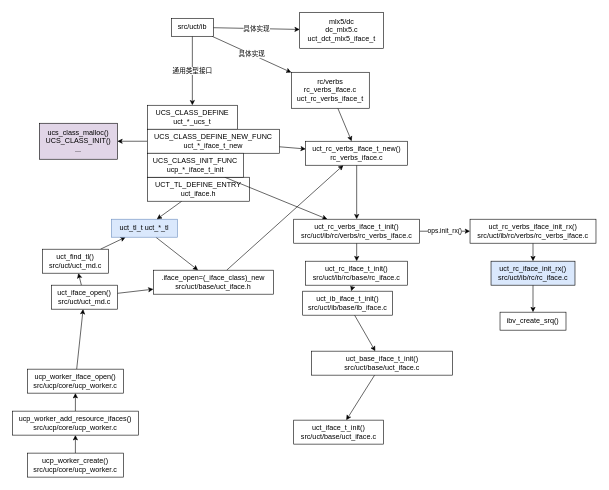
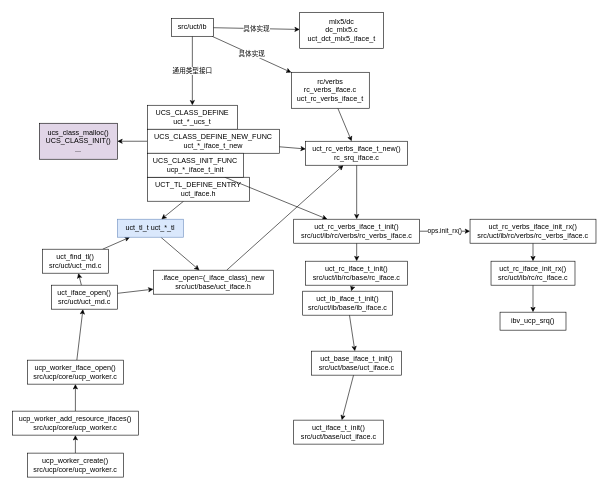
  <mxCell id="0" />
  <mxCell id="1" parent="0" />
  <mxCell id="2" style="edgeStyle=none;shape=connector;rounded=0;orthogonalLoop=1;jettySize=auto;html=1;strokeColor=default;align=center;verticalAlign=middle;fontFamily=Helvetica;fontSize=11;fontColor=default;labelBackgroundColor=default;endArrow=classic;" parent="1" source="3" target="7" edge="1"><mxGeometry relative="1" as="geometry" /></mxCell>
  <mxCell id="3" value="ucp_worker_create()&lt;div&gt;src/ucp/core/ucp_worker.c&lt;/div&gt;" style="rounded=0;whiteSpace=wrap;html=1;autosize=1;" parent="1" vertex="1"><mxGeometry x="45" y="755" width="160" height="40" as="geometry" /></mxCell>
  <mxCell id="4" style="edgeStyle=none;shape=connector;rounded=0;orthogonalLoop=1;jettySize=auto;html=1;strokeColor=default;align=center;verticalAlign=middle;fontFamily=Helvetica;fontSize=11;fontColor=default;labelBackgroundColor=default;endArrow=classic;" parent="1" source="5" target="10" edge="1"><mxGeometry relative="1" as="geometry" /></mxCell>
- <mxCell id="5" value="ucp_worker_iface_open()&lt;div&gt;src/ucp/core/ucp_worker.c&lt;/div&gt;" style="rounded=0;whiteSpace=wrap;html=1;autosize=1;" parent="1" vertex="1"><mxGeometry x="45" y="615" width="160" height="40" as="geometry" /></mxCell>
+ <mxCell id="5" value="ucp_worker_iface_open()&lt;div&gt;src/ucp/core/ucp_worker.c&lt;/div&gt;" style="rounded=0;whiteSpace=wrap;html=1;autosize=1;" parent="1" vertex="1"><mxGeometry x="45" y="600" width="160" height="40" as="geometry" /></mxCell>
  <mxCell id="6" style="edgeStyle=none;shape=connector;rounded=0;orthogonalLoop=1;jettySize=auto;html=1;strokeColor=default;align=center;verticalAlign=middle;fontFamily=Helvetica;fontSize=11;fontColor=default;labelBackgroundColor=default;endArrow=classic;" parent="1" source="7" target="5" edge="1"><mxGeometry relative="1" as="geometry" /></mxCell>
  <mxCell id="7" value="ucp_worker_add_resource_ifaces()&lt;div&gt;src/ucp/core/ucp_worker.c&lt;/div&gt;" style="rounded=0;whiteSpace=wrap;html=1;autosize=1;" parent="1" vertex="1"><mxGeometry x="20" y="685" width="210" height="40" as="geometry" /></mxCell>
  <mxCell id="8" style="edgeStyle=none;shape=connector;rounded=0;orthogonalLoop=1;jettySize=auto;html=1;strokeColor=default;align=center;verticalAlign=middle;fontFamily=Helvetica;fontSize=11;fontColor=default;labelBackgroundColor=default;endArrow=classic;" parent="1" source="10" target="14" edge="1"><mxGeometry relative="1" as="geometry" /></mxCell>
  <mxCell id="9" style="edgeStyle=none;shape=connector;rounded=0;orthogonalLoop=1;jettySize=auto;html=1;strokeColor=default;align=center;verticalAlign=middle;fontFamily=Helvetica;fontSize=11;fontColor=default;labelBackgroundColor=default;endArrow=classic;" parent="1" source="10" target="12" edge="1"><mxGeometry relative="1" as="geometry" /></mxCell>
  <mxCell id="10" value="uct_iface_open()&lt;div&gt;src/uct/uct_md.c&lt;/div&gt;" style="rounded=0;whiteSpace=wrap;html=1;autosize=1;" parent="1" vertex="1"><mxGeometry x="85" y="475" width="110" height="40" as="geometry" /></mxCell>
  <mxCell id="11" style="edgeStyle=none;shape=connector;rounded=0;orthogonalLoop=1;jettySize=auto;html=1;strokeColor=default;align=center;verticalAlign=middle;fontFamily=Helvetica;fontSize=11;fontColor=default;labelBackgroundColor=default;endArrow=classic;" parent="1" source="12" target="18" edge="1"><mxGeometry relative="1" as="geometry" /></mxCell>
  <mxCell id="12" value=".iface_open&lt;span style=&quot;background-color: transparent; color: light-dark(rgb(0, 0, 0), rgb(255, 255, 255));&quot;&gt;=(_iface_class)_new&lt;/span&gt;&lt;div&gt;&lt;div&gt;src/uct/base/uct_iface.h&lt;/div&gt;&lt;/div&gt;" style="rounded=0;whiteSpace=wrap;html=1;autosize=1;" parent="1" vertex="1"><mxGeometry x="255" y="450" width="200" height="40" as="geometry" /></mxCell>
  <mxCell id="13" style="edgeStyle=none;shape=connector;rounded=0;orthogonalLoop=1;jettySize=auto;html=1;strokeColor=default;align=center;verticalAlign=middle;fontFamily=Helvetica;fontSize=11;fontColor=default;labelBackgroundColor=default;endArrow=classic;" parent="1" source="14" target="16" edge="1"><mxGeometry relative="1" as="geometry" /></mxCell>
  <mxCell id="14" value="uct_find_tl()&lt;div&gt;src/uct/uct_md.c&lt;/div&gt;" style="rounded=0;whiteSpace=wrap;html=1;autosize=1;" parent="1" vertex="1"><mxGeometry x="70" y="415" width="110" height="40" as="geometry" /></mxCell>
  <mxCell id="15" style="edgeStyle=none;shape=connector;rounded=0;orthogonalLoop=1;jettySize=auto;html=1;strokeColor=default;align=center;verticalAlign=middle;fontFamily=Helvetica;fontSize=11;fontColor=default;labelBackgroundColor=default;endArrow=classic;" parent="1" source="16" target="12" edge="1"><mxGeometry relative="1" as="geometry" /></mxCell>
- <mxCell id="16" value="uct_tl_t uct_*_tl" style="rounded=0;whiteSpace=wrap;html=1;autosize=1;fillColor=#dae8fc;strokeColor=#6c8ebf;" parent="1" vertex="1"><mxGeometry x="185" y="365" width="110" height="30" as="geometry" /></mxCell>
+ <mxCell id="16" value="uct_tl_t uct_*_tl" style="rounded=0;whiteSpace=wrap;html=1;autosize=1;fillColor=#dae8fc;strokeColor=#6c8ebf;" parent="1" vertex="1"><mxGeometry x="195" y="365" width="110" height="30" as="geometry" /></mxCell>
  <mxCell id="17" style="edgeStyle=none;shape=connector;rounded=0;orthogonalLoop=1;jettySize=auto;html=1;strokeColor=default;align=center;verticalAlign=middle;fontFamily=Helvetica;fontSize=11;fontColor=default;labelBackgroundColor=default;endArrow=classic;" parent="1" source="18" target="37" edge="1"><mxGeometry relative="1" as="geometry" /></mxCell>
- <mxCell id="18" value="uct_rc_verbs_iface_t_new()&lt;div&gt;rc_verbs_iface.c&lt;/div&gt;" style="rounded=0;whiteSpace=wrap;html=1;autosize=1;" parent="1" vertex="1"><mxGeometry x="509" y="235" width="170" height="40" as="geometry" /></mxCell>
+ <mxCell id="18" value="uct_rc_verbs_iface_t_new()&lt;div&gt;rc_srq_iface.c&lt;/div&gt;" style="rounded=0;whiteSpace=wrap;html=1;autosize=1;" parent="1" vertex="1"><mxGeometry x="509" y="235" width="170" height="40" as="geometry" /></mxCell>
  <mxCell id="19" style="edgeStyle=none;shape=connector;rounded=0;orthogonalLoop=1;jettySize=auto;html=1;strokeColor=default;align=center;verticalAlign=middle;fontFamily=Helvetica;fontSize=11;fontColor=default;labelBackgroundColor=default;endArrow=classic;" parent="1" source="20" target="16" edge="1"><mxGeometry relative="1" as="geometry" /></mxCell>
  <mxCell id="20" value="&lt;div&gt;UCT_TL_DEFINE_ENTRY&lt;/div&gt;&lt;div&gt;uct_iface.h&lt;/div&gt;" style="rounded=0;whiteSpace=wrap;html=1;autosize=1;" parent="1" vertex="1"><mxGeometry x="245" y="295" width="170" height="40" as="geometry" /></mxCell>
  <mxCell id="21" value="具体实现" style="edgeStyle=none;shape=connector;rounded=0;orthogonalLoop=1;jettySize=auto;html=1;strokeColor=default;align=center;verticalAlign=middle;fontFamily=Helvetica;fontSize=11;fontColor=default;labelBackgroundColor=default;endArrow=classic;" parent="1" source="24" target="25" edge="1"><mxGeometry relative="1" as="geometry" /></mxCell>
  <mxCell id="22" value="具体实现" style="edgeStyle=none;shape=connector;rounded=0;orthogonalLoop=1;jettySize=auto;html=1;strokeColor=default;align=center;verticalAlign=middle;fontFamily=Helvetica;fontSize=11;fontColor=default;labelBackgroundColor=default;endArrow=classic;" parent="1" source="24" target="27" edge="1"><mxGeometry relative="1" as="geometry" /></mxCell>
  <mxCell id="23" value="通用类型接口" style="edgeStyle=none;shape=connector;rounded=0;orthogonalLoop=1;jettySize=auto;html=1;strokeColor=default;align=center;verticalAlign=middle;fontFamily=Helvetica;fontSize=11;fontColor=default;labelBackgroundColor=default;endArrow=classic;" parent="1" source="24" target="28" edge="1"><mxGeometry relative="1" as="geometry" /></mxCell>
  <mxCell id="24" value="src/uct/ib" style="rounded=0;whiteSpace=wrap;html=1;autosize=1;" parent="1" vertex="1"><mxGeometry x="285" y="30" width="70" height="30" as="geometry" /></mxCell>
  <mxCell id="25" value="mlx5/dc&lt;div&gt;dc_mlx5.c&lt;/div&gt;&lt;div&gt;uct_dct_mlx5_iface_t&lt;/div&gt;" style="rounded=0;whiteSpace=wrap;html=1;autosize=1;" parent="1" vertex="1"><mxGeometry x="499" y="20" width="140" height="60" as="geometry" /></mxCell>
  <mxCell id="26" style="edgeStyle=none;shape=connector;rounded=0;orthogonalLoop=1;jettySize=auto;html=1;strokeColor=default;align=center;verticalAlign=middle;fontFamily=Helvetica;fontSize=11;fontColor=default;labelBackgroundColor=default;endArrow=classic;" parent="1" source="27" target="18" edge="1"><mxGeometry relative="1" as="geometry" /></mxCell>
  <mxCell id="27" value="rc/verbs&lt;div&gt;rc_verbs_iface.c&lt;/div&gt;&lt;div&gt;uct_rc_verbs_iface_t&lt;/div&gt;" style="rounded=0;whiteSpace=wrap;html=1;autosize=1;" parent="1" vertex="1"><mxGeometry x="485" y="120" width="130" height="60" as="geometry" /></mxCell>
  <mxCell id="28" value="UCS_CLASS_DEFINE&lt;div&gt;uct_*_ucs_t&lt;/div&gt;" style="rounded=0;whiteSpace=wrap;html=1;autosize=1;" parent="1" vertex="1"><mxGeometry x="245" y="175" width="150" height="40" as="geometry" /></mxCell>
  <mxCell id="29" style="edgeStyle=none;shape=connector;rounded=0;orthogonalLoop=1;jettySize=auto;html=1;strokeColor=default;align=center;verticalAlign=middle;fontFamily=Helvetica;fontSize=11;fontColor=default;labelBackgroundColor=default;endArrow=classic;" parent="1" source="31" target="32" edge="1"><mxGeometry relative="1" as="geometry" /></mxCell>
  <mxCell id="30" style="edgeStyle=none;shape=connector;rounded=0;orthogonalLoop=1;jettySize=auto;html=1;strokeColor=default;align=center;verticalAlign=middle;fontFamily=Helvetica;fontSize=11;fontColor=default;labelBackgroundColor=default;endArrow=classic;" parent="1" source="31" target="18" edge="1"><mxGeometry relative="1" as="geometry" /></mxCell>
  <mxCell id="31" value="UCS_CLASS_DEFINE_NEW_FUNC&lt;div&gt;uct_*_iface_t_new&lt;/div&gt;" style="rounded=0;whiteSpace=wrap;html=1;autosize=1;" parent="1" vertex="1"><mxGeometry x="245" y="215" width="220" height="40" as="geometry" /></mxCell>
  <mxCell id="32" value="ucs_class_malloc()&lt;div&gt;UCS_CLASS_INIT()&lt;/div&gt;&lt;div&gt;...&lt;/div&gt;" style="rounded=0;whiteSpace=wrap;html=1;autosize=1;fillColor=#e1d5e7;" parent="1" vertex="1"><mxGeometry x="65" y="205" width="130" height="60" as="geometry" /></mxCell>
  <mxCell id="33" style="edgeStyle=none;shape=connector;rounded=0;orthogonalLoop=1;jettySize=auto;html=1;strokeColor=default;align=center;verticalAlign=middle;fontFamily=Helvetica;fontSize=11;fontColor=default;labelBackgroundColor=default;endArrow=classic;" parent="1" source="34" target="37" edge="1"><mxGeometry relative="1" as="geometry" /></mxCell>
  <mxCell id="34" value="UCS_CLASS_INIT_FUNC&lt;div&gt;ucp_*_iface_t_init&lt;/div&gt;" style="rounded=0;whiteSpace=wrap;html=1;autosize=1;" parent="1" vertex="1"><mxGeometry x="245" y="255" width="160" height="40" as="geometry" /></mxCell>
  <mxCell id="35" style="edgeStyle=none;shape=connector;rounded=0;orthogonalLoop=1;jettySize=auto;html=1;strokeColor=default;align=center;verticalAlign=middle;fontFamily=Helvetica;fontSize=11;fontColor=default;labelBackgroundColor=default;endArrow=classic;" parent="1" source="37" target="39" edge="1"><mxGeometry relative="1" as="geometry" /></mxCell>
  <mxCell id="36" value="ops.init_rx()" style="edgeStyle=none;shape=connector;rounded=0;orthogonalLoop=1;jettySize=auto;html=1;strokeColor=default;align=center;verticalAlign=middle;fontFamily=Helvetica;fontSize=11;fontColor=default;labelBackgroundColor=default;endArrow=classic;" parent="1" source="37" target="46" edge="1"><mxGeometry relative="1" as="geometry" /></mxCell>
  <mxCell id="37" value="uct_rc_verbs_iface_t_init()&lt;div&gt;src/uct/ib/rc/verbs/rc_verbs_iface.c&lt;/div&gt;" style="rounded=0;whiteSpace=wrap;html=1;autosize=1;" parent="1" vertex="1"><mxGeometry x="489" y="365" width="210" height="40" as="geometry" /></mxCell>
  <mxCell id="38" style="edgeStyle=none;shape=connector;rounded=0;orthogonalLoop=1;jettySize=auto;html=1;strokeColor=default;align=center;verticalAlign=middle;fontFamily=Helvetica;fontSize=11;fontColor=default;labelBackgroundColor=default;endArrow=classic;" parent="1" source="39" target="41" edge="1"><mxGeometry relative="1" as="geometry" /></mxCell>
  <mxCell id="39" value="uct_rc_iface_t_init()&lt;div&gt;src/uct/ib/rc/base/rc_iface.c&lt;/div&gt;" style="rounded=0;whiteSpace=wrap;html=1;autosize=1;" parent="1" vertex="1"><mxGeometry x="509" y="435" width="170" height="40" as="geometry" /></mxCell>
  <mxCell id="40" style="edgeStyle=none;shape=connector;rounded=0;orthogonalLoop=1;jettySize=auto;html=1;strokeColor=default;align=center;verticalAlign=middle;fontFamily=Helvetica;fontSize=11;fontColor=default;labelBackgroundColor=default;endArrow=classic;" parent="1" source="41" target="43" edge="1"><mxGeometry relative="1" as="geometry" /></mxCell>
  <mxCell id="41" value="uct_ib_iface_t_init()&lt;br&gt;&lt;div&gt;&lt;span style=&quot;background-color: transparent; color: light-dark(rgb(0, 0, 0), rgb(255, 255, 255));&quot;&gt;src/uct/ib/base/&lt;/span&gt;ib_iface.c&lt;/div&gt;" style="rounded=0;whiteSpace=wrap;html=1;autosize=1;" parent="1" vertex="1"><mxGeometry x="504" y="485" width="150" height="40" as="geometry" /></mxCell>
  <mxCell id="42" style="edgeStyle=none;shape=connector;rounded=0;orthogonalLoop=1;jettySize=auto;html=1;strokeColor=default;align=center;verticalAlign=middle;fontFamily=Helvetica;fontSize=11;fontColor=default;labelBackgroundColor=default;endArrow=classic;" parent="1" source="43" target="44" edge="1"><mxGeometry relative="1" as="geometry" /></mxCell>
- <mxCell id="43" value="uct_base_iface_t_init()&lt;div&gt;src/uct/base/uct_iface.c&lt;/div&gt;" style="rounded=0;whiteSpace=wrap;html=1;autosize=1;" parent="1" vertex="1"><mxGeometry x="519" y="585" width="235" height="40" as="geometry" /></mxCell>
+ <mxCell id="43" value="uct_base_iface_t_init()&lt;div&gt;src/uct/base/uct_iface.c&lt;/div&gt;" style="rounded=0;whiteSpace=wrap;html=1;autosize=1;" parent="1" vertex="1"><mxGeometry x="519" y="585" width="150" height="40" as="geometry" /></mxCell>
  <mxCell id="44" value="uct_iface_t_init()&lt;div&gt;src/uct/base/uct_iface.c&lt;/div&gt;" style="rounded=0;whiteSpace=wrap;html=1;autosize=1;" parent="1" vertex="1"><mxGeometry x="489" y="700" width="150" height="40" as="geometry" /></mxCell>
  <mxCell id="45" style="edgeStyle=none;shape=connector;rounded=0;orthogonalLoop=1;jettySize=auto;html=1;strokeColor=default;align=center;verticalAlign=middle;fontFamily=Helvetica;fontSize=11;fontColor=default;labelBackgroundColor=default;endArrow=classic;" parent="1" source="46" target="48" edge="1"><mxGeometry relative="1" as="geometry" /></mxCell>
  <mxCell id="46" value="uct_rc_verbs_iface_init_rx()&lt;div&gt;src/uct/ib/rc/verbs/rc_verbs_iface.c&lt;/div&gt;" style="rounded=0;whiteSpace=wrap;html=1;autosize=1;" parent="1" vertex="1"><mxGeometry x="783" y="365" width="210" height="40" as="geometry" /></mxCell>
  <mxCell id="47" style="edgeStyle=none;shape=connector;rounded=0;orthogonalLoop=1;jettySize=auto;html=1;strokeColor=default;align=center;verticalAlign=middle;fontFamily=Helvetica;fontSize=11;fontColor=default;labelBackgroundColor=default;endArrow=classic;" parent="1" source="48" target="49" edge="1"><mxGeometry relative="1" as="geometry" /></mxCell>
- <mxCell id="48" value="uct_rc_iface_init_rx()&lt;div&gt;src/uct/ib/rc/rc_iface.c&lt;/div&gt;" style="rounded=0;whiteSpace=wrap;html=1;autosize=1;fillColor=#dae8fc;" parent="1" vertex="1"><mxGeometry x="818" y="435" width="140" height="40" as="geometry" /></mxCell>
- <mxCell id="49" value="ibv_create_srq()" style="rounded=0;whiteSpace=wrap;html=1;autosize=1;" parent="1" vertex="1"><mxGeometry x="833" y="520" width="110" height="30" as="geometry" /></mxCell>
+ <mxCell id="48" value="uct_rc_iface_init_rx()&lt;div&gt;src/uct/ib/rc/rc_iface.c&lt;/div&gt;" style="rounded=0;whiteSpace=wrap;html=1;autosize=1;" parent="1" vertex="1"><mxGeometry x="818" y="435" width="140" height="40" as="geometry" /></mxCell>
+ <mxCell id="49" value="ibv_ucp_srq()" style="rounded=0;whiteSpace=wrap;html=1;autosize=1;" parent="1" vertex="1"><mxGeometry x="833" y="520" width="110" height="30" as="geometry" /></mxCell>
